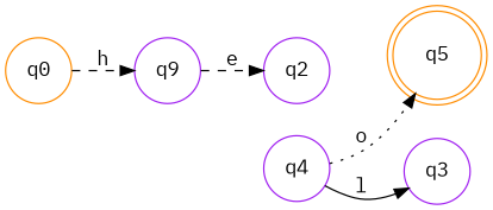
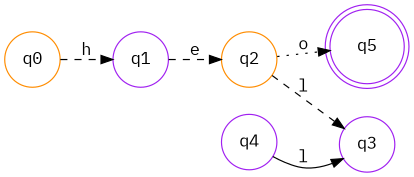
  digraph {
    fontname="IBM Plex Mono"
    rankdir=LR
    node [color=purple fontname="IBM Plex Mono" shape=circle]
    edge [fontname="IBM Plex Mono" style=dashed]
-   q5 [color=darkorange shape=doublecircle width=0.3]
-   q1 [width=0.3 label=q9]
-   q2 [width=0.3]
+   q5 [shape=doublecircle width=0.3]
+   q1 [width=0.3]
+   q2 [color=darkorange width=0.3]
    q3 [width=0.3]
    q4 [width=0.3]
    q0 [color=darkorange width=0.3]
    q1 -> q2 [label=e]
-   q4 -> q5 [label=o style=dotted]
+   q2 -> q3 [label=l]
+   q2 -> q5 [label=o style=dotted]
    q4 -> q3 [label=l style=solid]
    q0 -> q1 [label=h]
  }
